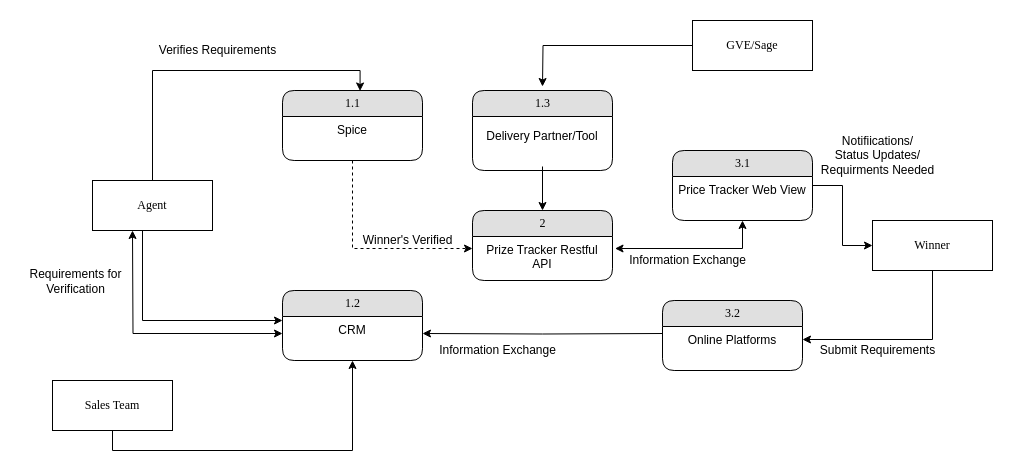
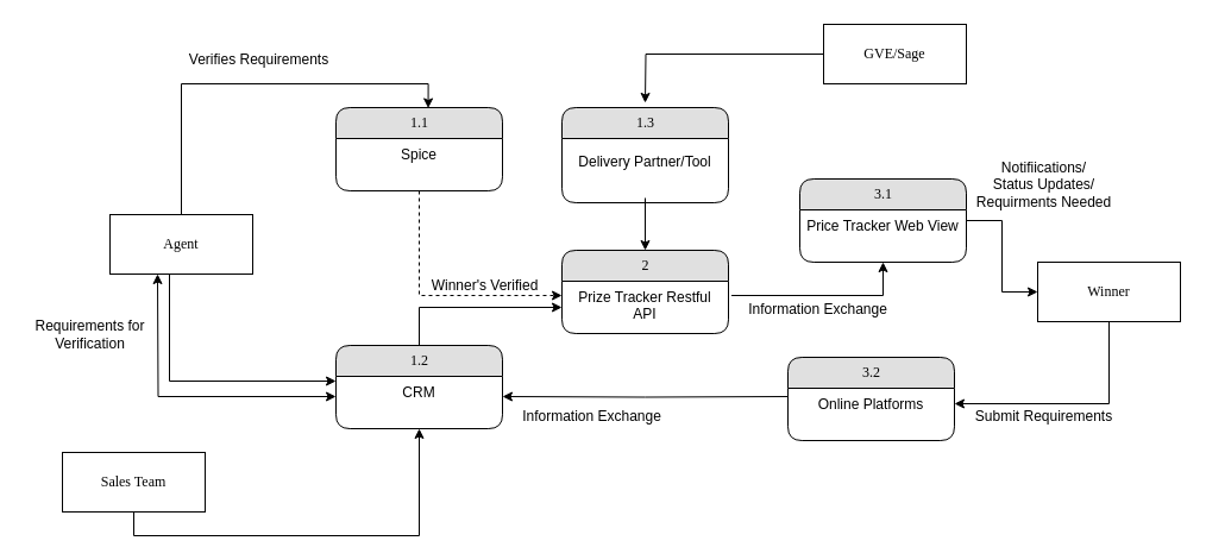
  <mxCell id="0" />
  <mxCell id="1" parent="0" />
  <mxCell id="2" style="edgeStyle=orthogonalEdgeStyle;rounded=0;orthogonalLoop=1;jettySize=auto;html=1;entryX=0.554;entryY=0.007;entryDx=0;entryDy=0;entryPerimeter=0;exitX=0.5;exitY=0;exitDx=0;exitDy=0;" edge="1" parent="1" source="4" target="13"><mxGeometry relative="1" as="geometry" /></mxCell>
  <mxCell id="3" style="edgeStyle=orthogonalEdgeStyle;rounded=0;orthogonalLoop=1;jettySize=auto;html=1;exitX=0.667;exitY=1;exitDx=0;exitDy=0;exitPerimeter=0;" edge="1" parent="1" source="4" target="17"><mxGeometry relative="1" as="geometry"><Array as="points"><mxPoint x="172" y="193" /><mxPoint x="142" y="193" /><mxPoint x="142" y="320" /></Array></mxGeometry></mxCell>
  <mxCell id="4" value="Agent" style="whiteSpace=wrap;html=1;rounded=0;shadow=0;comic=0;labelBackgroundColor=none;strokeWidth=1;fontFamily=Verdana;fontSize=12;align=center;" parent="1" vertex="1"><mxGeometry x="92" y="180" width="120" height="50" as="geometry" /></mxCell>
  <mxCell id="5" value="3.2" style="swimlane;html=1;fontStyle=0;childLayout=stackLayout;horizontal=1;startSize=26;fillColor=#e0e0e0;horizontalStack=0;resizeParent=1;resizeLast=0;collapsible=1;marginBottom=0;swimlaneFillColor=#ffffff;align=center;rounded=1;shadow=0;comic=0;labelBackgroundColor=none;strokeWidth=1;fontFamily=Verdana;fontSize=12" parent="1" vertex="1"><mxGeometry x="662" y="300" width="140" height="70" as="geometry" /></mxCell>
  <mxCell id="6" value="Online Platforms" style="text;html=1;strokeColor=none;fillColor=none;spacingLeft=4;spacingRight=4;whiteSpace=wrap;overflow=hidden;rotatable=0;points=[[0,0.5],[1,0.5]];portConstraint=eastwest;align=center;" parent="5" vertex="1"><mxGeometry y="26" width="140" height="26" as="geometry" /></mxCell>
  <mxCell id="7" value="&amp;nbsp; &amp;nbsp; &amp;nbsp; &amp;nbsp; &amp;nbsp;Verifies Requirements" style="text;html=1;resizable=0;autosize=1;align=center;verticalAlign=middle;points=[];fillColor=none;strokeColor=none;rounded=0;" vertex="1" parent="1"><mxGeometry x="122" y="40" width="160" height="20" as="geometry" /></mxCell>
  <mxCell id="8" style="edgeStyle=orthogonalEdgeStyle;rounded=0;orthogonalLoop=1;jettySize=auto;html=1;" edge="1" parent="1" source="9"><mxGeometry relative="1" as="geometry"><mxPoint x="542" y="86" as="targetPoint" /></mxGeometry></mxCell>
  <mxCell id="9" value="GVE/Sage" style="whiteSpace=wrap;html=1;rounded=0;shadow=0;comic=0;labelBackgroundColor=none;strokeWidth=1;fontFamily=Verdana;fontSize=12;align=center;" vertex="1" parent="1"><mxGeometry x="692" y="20" width="120" height="50" as="geometry" /></mxCell>
  <mxCell id="10" style="edgeStyle=orthogonalEdgeStyle;rounded=0;orthogonalLoop=1;jettySize=auto;html=1;entryX=0.5;entryY=1;entryDx=0;entryDy=0;exitX=0.5;exitY=1;exitDx=0;exitDy=0;" edge="1" parent="1" source="11" target="16"><mxGeometry relative="1" as="geometry"><mxPoint x="112" y="450" as="sourcePoint" /></mxGeometry></mxCell>
  <mxCell id="11" value="Sales Team" style="whiteSpace=wrap;html=1;rounded=0;shadow=0;comic=0;labelBackgroundColor=none;strokeWidth=1;fontFamily=Verdana;fontSize=12;align=center;" vertex="1" parent="1"><mxGeometry x="52" y="380" width="120" height="50" as="geometry" /></mxCell>
  <mxCell id="12" style="edgeStyle=orthogonalEdgeStyle;rounded=0;orthogonalLoop=1;jettySize=auto;html=1;entryX=0;entryY=0.273;entryDx=0;entryDy=0;entryPerimeter=0;dashed=1;" edge="1" parent="1" source="13" target="25"><mxGeometry relative="1" as="geometry" /></mxCell>
  <mxCell id="13" value="1.1" style="swimlane;html=1;fontStyle=0;childLayout=stackLayout;horizontal=1;startSize=26;fillColor=#e0e0e0;horizontalStack=0;resizeParent=1;resizeLast=0;collapsible=1;marginBottom=0;swimlaneFillColor=#ffffff;align=center;rounded=1;shadow=0;comic=0;labelBackgroundColor=none;strokeWidth=1;fontFamily=Verdana;fontSize=12" vertex="1" parent="1"><mxGeometry x="282" y="90" width="140" height="70" as="geometry" /></mxCell>
  <mxCell id="14" value="Spice" style="text;html=1;strokeColor=none;fillColor=none;spacingLeft=4;spacingRight=4;whiteSpace=wrap;overflow=hidden;rotatable=0;points=[[0,0.5],[1,0.5]];portConstraint=eastwest;align=center;" vertex="1" parent="13"><mxGeometry y="26" width="140" height="26" as="geometry" /></mxCell>
+ <mxCell id="15" style="edgeStyle=orthogonalEdgeStyle;rounded=0;orthogonalLoop=1;jettySize=auto;html=1;entryX=0;entryY=0.5;entryDx=0;entryDy=0;" edge="1" parent="1" source="16" target="25"><mxGeometry relative="1" as="geometry" /></mxCell>
  <mxCell id="16" value="1.2" style="swimlane;html=1;fontStyle=0;childLayout=stackLayout;horizontal=1;startSize=26;fillColor=#e0e0e0;horizontalStack=0;resizeParent=1;resizeLast=0;collapsible=1;marginBottom=0;swimlaneFillColor=#ffffff;align=center;rounded=1;shadow=0;comic=0;labelBackgroundColor=none;strokeWidth=1;fontFamily=Verdana;fontSize=12" vertex="1" parent="1"><mxGeometry x="282" y="290" width="140" height="70" as="geometry" /></mxCell>
  <mxCell id="17" value="CRM" style="text;html=1;strokeColor=none;fillColor=none;spacingLeft=4;spacingRight=4;whiteSpace=wrap;overflow=hidden;rotatable=0;points=[[0,0.5],[1,0.5]];portConstraint=eastwest;align=center;" vertex="1" parent="16"><mxGeometry y="26" width="140" height="34" as="geometry" /></mxCell>
  <mxCell id="18" style="edgeStyle=orthogonalEdgeStyle;rounded=0;orthogonalLoop=1;jettySize=auto;html=1;entryX=0;entryY=0.5;entryDx=0;entryDy=0;" edge="1" parent="1" source="20" target="23"><mxGeometry relative="1" as="geometry" /></mxCell>
- <mxCell id="19" style="edgeStyle=orthogonalEdgeStyle;rounded=0;orthogonalLoop=1;jettySize=auto;html=1;exitX=0.5;exitY=1;exitDx=0;exitDy=0;entryX=1.018;entryY=0.273;entryDx=0;entryDy=0;entryPerimeter=0;startArrow=classic;startFill=1;" edge="1" parent="1" source="20" target="25"><mxGeometry relative="1" as="geometry" /></mxCell>
+ <mxCell id="19" style="edgeStyle=orthogonalEdgeStyle;rounded=0;orthogonalLoop=1;jettySize=auto;html=1;exitX=0.5;exitY=1;exitDx=0;exitDy=0;entryX=1.018;entryY=0.273;entryDx=0;entryDy=0;entryPerimeter=0;startArrow=classic;startFill=1;endArrow=none;" edge="1" parent="1" source="20" target="25"><mxGeometry relative="1" as="geometry" /></mxCell>
  <mxCell id="20" value="3.1" style="swimlane;html=1;fontStyle=0;childLayout=stackLayout;horizontal=1;startSize=26;fillColor=#e0e0e0;horizontalStack=0;resizeParent=1;resizeLast=0;collapsible=1;marginBottom=0;swimlaneFillColor=#ffffff;align=center;rounded=1;shadow=0;comic=0;labelBackgroundColor=none;strokeWidth=1;fontFamily=Verdana;fontSize=12" vertex="1" parent="1"><mxGeometry x="672" y="150" width="140" height="70" as="geometry" /></mxCell>
  <mxCell id="21" value="Price Tracker Web View" style="text;html=1;strokeColor=none;fillColor=none;spacingLeft=4;spacingRight=4;whiteSpace=wrap;overflow=hidden;rotatable=0;points=[[0,0.5],[1,0.5]];portConstraint=eastwest;align=center;" vertex="1" parent="20"><mxGeometry y="26" width="140" height="26" as="geometry" /></mxCell>
  <mxCell id="22" style="edgeStyle=orthogonalEdgeStyle;rounded=0;orthogonalLoop=1;jettySize=auto;html=1;exitX=0.5;exitY=1;exitDx=0;exitDy=0;entryX=1;entryY=0.5;entryDx=0;entryDy=0;" edge="1" parent="1" source="23" target="6"><mxGeometry relative="1" as="geometry" /></mxCell>
  <mxCell id="23" value="Winner" style="whiteSpace=wrap;html=1;rounded=0;shadow=0;comic=0;labelBackgroundColor=none;strokeWidth=1;fontFamily=Verdana;fontSize=12;align=center;" vertex="1" parent="1"><mxGeometry x="872" y="220" width="120" height="50" as="geometry" /></mxCell>
  <mxCell id="24" value="2" style="swimlane;html=1;fontStyle=0;childLayout=stackLayout;horizontal=1;startSize=26;fillColor=#e0e0e0;horizontalStack=0;resizeParent=1;resizeLast=0;collapsible=1;marginBottom=0;swimlaneFillColor=#ffffff;align=center;rounded=1;shadow=0;comic=0;labelBackgroundColor=none;strokeWidth=1;fontFamily=Verdana;fontSize=12" vertex="1" parent="1"><mxGeometry x="472" y="210" width="140" height="70" as="geometry" /></mxCell>
  <mxCell id="25" value="Prize Tracker Restful API" style="text;html=1;strokeColor=none;fillColor=none;spacingLeft=4;spacingRight=4;whiteSpace=wrap;overflow=hidden;rotatable=0;points=[[0,0.5],[1,0.5]];portConstraint=eastwest;align=center;" vertex="1" parent="24"><mxGeometry y="26" width="140" height="44" as="geometry" /></mxCell>
  <mxCell id="26" value="1.3" style="swimlane;html=1;fontStyle=0;childLayout=stackLayout;horizontal=1;startSize=26;fillColor=#e0e0e0;horizontalStack=0;resizeParent=1;resizeLast=0;collapsible=1;marginBottom=0;swimlaneFillColor=#ffffff;align=center;rounded=1;shadow=0;comic=0;labelBackgroundColor=none;strokeWidth=1;fontFamily=Verdana;fontSize=12" vertex="1" parent="1"><mxGeometry x="472" y="90" width="140" height="80" as="geometry" /></mxCell>
  <mxCell id="27" style="edgeStyle=orthogonalEdgeStyle;rounded=0;orthogonalLoop=1;jettySize=auto;html=1;entryX=0.5;entryY=0;entryDx=0;entryDy=0;" edge="1" parent="1" source="28" target="24"><mxGeometry relative="1" as="geometry"><Array as="points"><mxPoint x="542" y="170" /><mxPoint x="542" y="170" /></Array></mxGeometry></mxCell>
  <mxCell id="28" value="Delivery Partner/Tool" style="text;html=1;strokeColor=none;fillColor=none;spacingLeft=4;spacingRight=4;whiteSpace=wrap;overflow=hidden;rotatable=0;points=[[0,0.5],[1,0.5]];portConstraint=eastwest;align=center;" vertex="1" parent="1"><mxGeometry x="472" y="122" width="140" height="44" as="geometry" /></mxCell>
  <mxCell id="29" style="edgeStyle=orthogonalEdgeStyle;rounded=0;orthogonalLoop=1;jettySize=auto;html=1;entryX=1;entryY=0.5;entryDx=0;entryDy=0;" edge="1" parent="1" target="17"><mxGeometry relative="1" as="geometry"><mxPoint x="662" y="333" as="sourcePoint" /></mxGeometry></mxCell>
  <mxCell id="30" value="Winner's Verified" style="text;html=1;resizable=0;autosize=1;align=center;verticalAlign=middle;points=[];fillColor=none;strokeColor=none;rounded=0;" vertex="1" parent="1"><mxGeometry x="352" y="230" width="110" height="20" as="geometry" /></mxCell>
  <mxCell id="31" value="Information Exchange" style="text;html=1;resizable=0;autosize=1;align=center;verticalAlign=middle;points=[];fillColor=none;strokeColor=none;rounded=0;" vertex="1" parent="1"><mxGeometry x="622" y="250" width="130" height="20" as="geometry" /></mxCell>
  <mxCell id="32" value="Notifiications/&lt;br&gt;Status Updates/&lt;br&gt;Requirments Needed" style="text;html=1;resizable=0;autosize=1;align=center;verticalAlign=middle;points=[];fillColor=none;strokeColor=none;rounded=0;" vertex="1" parent="1"><mxGeometry x="812" y="130" width="130" height="50" as="geometry" /></mxCell>
  <mxCell id="33" value="Submit Requirements" style="text;html=1;resizable=0;autosize=1;align=center;verticalAlign=middle;points=[];fillColor=none;strokeColor=none;rounded=0;" vertex="1" parent="1"><mxGeometry x="812" y="340" width="130" height="20" as="geometry" /></mxCell>
  <mxCell id="34" value="Requirements for &lt;br&gt;Verification" style="text;html=1;resizable=0;autosize=1;align=center;verticalAlign=middle;points=[];fillColor=none;strokeColor=none;rounded=0;" vertex="1" parent="1"><mxGeometry x="20" y="266" width="110" height="30" as="geometry" /></mxCell>
  <mxCell id="35" style="edgeStyle=orthogonalEdgeStyle;rounded=0;orthogonalLoop=1;jettySize=auto;html=1;startArrow=classic;startFill=1;" edge="1" parent="1" source="17"><mxGeometry relative="1" as="geometry"><mxPoint x="132" y="230" as="targetPoint" /></mxGeometry></mxCell>
  <mxCell id="36" value="Information Exchange" style="text;html=1;resizable=0;autosize=1;align=center;verticalAlign=middle;points=[];fillColor=none;strokeColor=none;rounded=0;" vertex="1" parent="1"><mxGeometry x="432" y="340" width="130" height="20" as="geometry" /></mxCell>
